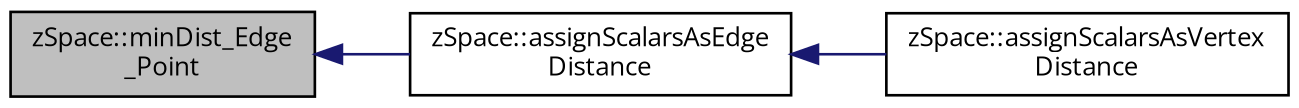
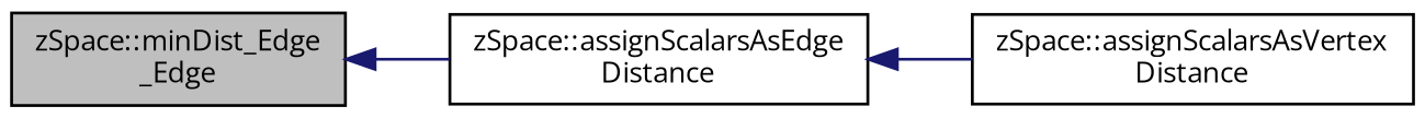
  digraph {
    fontname="Open Sans"
    rankdir=LR
    node [color=black fillcolor=white fontname="Open Sans" fontsize=10 shape=record style=filled]
    edge [color=midnightblue dir=back fontname="Open Sans" fontsize=10 labelfontname=Helvetica labelfontsize=10 style=solid]
-   n1 [fillcolor=grey75 fontcolor=black height=0.2 label="zSpace::minDist_Edge\l_Point" width=0.4]
+   n1 [fillcolor=grey75 fontcolor=black height=0.2 label="zSpace::minDist_Edge\l_Edge" width=0.4]
    n2 [height=0.2 label="zSpace::assignScalarsAsEdge\lDistance" width=0.4]
    n3 [height=0.2 label="zSpace::assignScalarsAsVertex\lDistance" width=0.4]
    n1 -> n2
    n2 -> n3
  }
